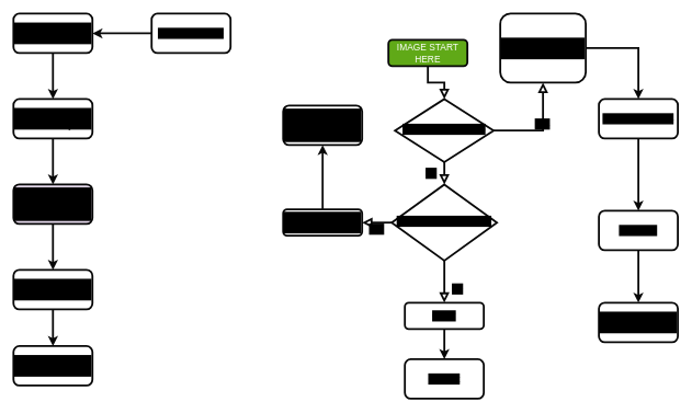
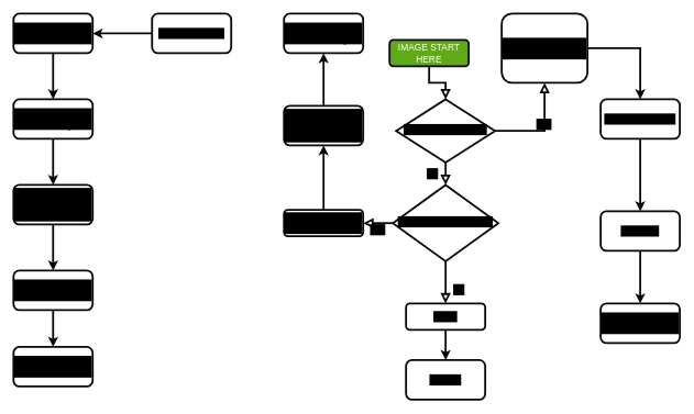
  <mxCell id="0" />
  <mxCell id="1" parent="0" />
  <mxCell id="2" value="" style="rounded=0;html=1;jettySize=auto;orthogonalLoop=1;fontSize=14;endArrow=block;endFill=0;endSize=8;strokeWidth=3;shadow=0;labelBackgroundColor=#000000;edgeStyle=orthogonalEdgeStyle;strokeColor=#080808;" parent="1" source="3" target="6" edge="1"><mxGeometry relative="1" as="geometry" /></mxCell>
  <mxCell id="3" value="IMAGE START HERE" style="rounded=1;whiteSpace=wrap;html=1;fontSize=14;glass=0;strokeWidth=3;shadow=0;fillColor=#60a917;fontColor=#ffffff;strokeColor=#080808;labelBackgroundColor=none;" parent="1" vertex="1"><mxGeometry x="590" y="60" width="120" height="40" as="geometry" /></mxCell>
  <mxCell id="4" value="No" style="rounded=0;html=1;jettySize=auto;orthogonalLoop=1;fontSize=14;endArrow=block;endFill=0;endSize=8;strokeWidth=3;shadow=0;labelBackgroundColor=#000000;edgeStyle=orthogonalEdgeStyle;strokeColor=#080808;" parent="1" source="6" target="11" edge="1"><mxGeometry y="20" relative="1" as="geometry"><mxPoint as="offset" /></mxGeometry></mxCell>
  <mxCell id="5" value="Yes" style="edgeStyle=orthogonalEdgeStyle;rounded=0;html=1;jettySize=auto;orthogonalLoop=1;fontSize=14;endArrow=block;endFill=0;endSize=8;strokeWidth=3;shadow=0;labelBackgroundColor=#000000;strokeColor=#080808;" parent="1" source="6" target="8" edge="1"><mxGeometry y="10" relative="1" as="geometry"><mxPoint as="offset" /></mxGeometry></mxCell>
  <mxCell id="6" value="Human in the Image" style="rhombus;whiteSpace=wrap;html=1;shadow=0;fontFamily=Helvetica;fontSize=14;align=center;strokeWidth=3;spacing=6;spacingTop=-4;strokeColor=#080808;labelBackgroundColor=#000000;" parent="1" vertex="1"><mxGeometry x="600" y="150" width="150" height="96" as="geometry" /></mxCell>
  <mxCell id="7" value="" style="edgeStyle=orthogonalEdgeStyle;rounded=0;orthogonalLoop=1;jettySize=auto;html=1;fontSize=14;strokeWidth=3;strokeColor=#080808;labelBackgroundColor=#000000;" edge="1" parent="1" source="8" target="17"><mxGeometry relative="1" as="geometry" /></mxCell>
  <mxCell id="8" value="Context of the People" style="rounded=1;whiteSpace=wrap;html=1;fontSize=14;glass=0;strokeWidth=3;shadow=0;fontStyle=1;strokeColor=#080808;labelBackgroundColor=#000000;" parent="1" vertex="1"><mxGeometry x="760" y="20" width="130" height="105" as="geometry" /></mxCell>
  <mxCell id="9" value="No" style="rounded=0;html=1;jettySize=auto;orthogonalLoop=1;fontSize=14;endArrow=block;endFill=0;endSize=8;strokeWidth=3;shadow=0;labelBackgroundColor=#000000;edgeStyle=orthogonalEdgeStyle;strokeColor=#080808;" parent="1" source="11" target="13" edge="1"><mxGeometry x="0.333" y="20" relative="1" as="geometry"><mxPoint as="offset" /></mxGeometry></mxCell>
  <mxCell id="10" value="Yes" style="edgeStyle=orthogonalEdgeStyle;rounded=0;html=1;jettySize=auto;orthogonalLoop=1;fontSize=14;endArrow=block;endFill=0;endSize=8;strokeWidth=3;shadow=0;labelBackgroundColor=#000000;strokeColor=#080808;" parent="1" source="11" target="15" edge="1"><mxGeometry y="10" relative="1" as="geometry"><mxPoint as="offset" /></mxGeometry></mxCell>
  <mxCell id="11" value="Structures in the Image" style="rhombus;whiteSpace=wrap;html=1;shadow=0;fontFamily=Helvetica;fontSize=14;align=center;strokeWidth=3;spacing=6;spacingTop=-4;strokeColor=#080808;labelBackgroundColor=#000000;" parent="1" vertex="1"><mxGeometry x="595" y="280" width="160" height="116" as="geometry" /></mxCell>
  <mxCell id="12" value="" style="edgeStyle=orthogonalEdgeStyle;rounded=0;orthogonalLoop=1;jettySize=auto;html=1;fontSize=14;strokeWidth=3;strokeColor=#080808;labelBackgroundColor=#000000;" edge="1" parent="1" source="13" target="35"><mxGeometry relative="1" as="geometry" /></mxCell>
  <mxCell id="13" value="Other" style="rounded=1;whiteSpace=wrap;html=1;fontSize=14;glass=0;strokeWidth=3;shadow=0;strokeColor=#080808;labelBackgroundColor=#000000;" parent="1" vertex="1"><mxGeometry x="615" y="460" width="120" height="40" as="geometry" /></mxCell>
  <mxCell id="14" value="" style="edgeStyle=orthogonalEdgeStyle;rounded=0;orthogonalLoop=1;jettySize=auto;html=1;fontSize=14;strokeWidth=3;strokeColor=#080808;labelBackgroundColor=#000000;" edge="1" parent="1" source="15" target="22"><mxGeometry relative="1" as="geometry" /></mxCell>
  <mxCell id="15" value="Context of the Objects" style="rounded=1;whiteSpace=wrap;html=1;fontSize=14;glass=0;strokeWidth=3;shadow=0;fontStyle=1;strokeColor=#080808;labelBackgroundColor=#000000;" parent="1" vertex="1"><mxGeometry x="430" y="318" width="120" height="40" as="geometry" /></mxCell>
  <mxCell id="16" value="" style="edgeStyle=orthogonalEdgeStyle;rounded=0;orthogonalLoop=1;jettySize=auto;html=1;fontSize=14;strokeWidth=3;strokeColor=#080808;labelBackgroundColor=#000000;" edge="1" parent="1" source="17" target="19"><mxGeometry relative="1" as="geometry" /></mxCell>
  <mxCell id="17" value="Hands and Limbs" style="whiteSpace=wrap;html=1;rounded=1;glass=0;strokeWidth=3;shadow=0;fontSize=14;strokeColor=#080808;labelBackgroundColor=#000000;" vertex="1" parent="1"><mxGeometry x="910" y="150" width="120" height="60" as="geometry" /></mxCell>
  <mxCell id="18" value="" style="edgeStyle=orthogonalEdgeStyle;rounded=0;orthogonalLoop=1;jettySize=auto;html=1;fontSize=14;strokeWidth=3;strokeColor=#080808;labelBackgroundColor=#000000;" edge="1" parent="1" source="19" target="20"><mxGeometry relative="1" as="geometry" /></mxCell>
  <mxCell id="19" value="Shadows" style="whiteSpace=wrap;html=1;rounded=1;glass=0;strokeWidth=3;shadow=0;fontSize=14;strokeColor=#080808;labelBackgroundColor=#000000;" vertex="1" parent="1"><mxGeometry x="910" y="320" width="120" height="60" as="geometry" /></mxCell>
  <mxCell id="20" value="Clothes and Accessories" style="whiteSpace=wrap;html=1;rounded=1;glass=0;strokeWidth=3;shadow=0;fontSize=14;strokeColor=#080808;labelBackgroundColor=#000000;" vertex="1" parent="1"><mxGeometry x="910" y="460" width="120" height="60" as="geometry" /></mxCell>
+ <mxCell id="21" value="" style="edgeStyle=orthogonalEdgeStyle;rounded=0;orthogonalLoop=1;jettySize=auto;html=1;fontSize=14;strokeWidth=3;strokeColor=#080808;labelBackgroundColor=#000000;" edge="1" parent="1" source="22" target="23"><mxGeometry relative="1" as="geometry" /></mxCell>
  <mxCell id="22" value="Context of the Structures and Situation" style="whiteSpace=wrap;html=1;rounded=1;glass=0;strokeWidth=3;shadow=0;fontSize=14;strokeColor=#080808;labelBackgroundColor=#000000;" vertex="1" parent="1"><mxGeometry x="430" y="160" width="120" height="60" as="geometry" /></mxCell>
+ <mxCell id="23" value="&lt;div style=&quot;font-size: 14px;&quot;&gt;Structural Consistency&lt;/div&gt;" style="whiteSpace=wrap;html=1;rounded=1;glass=0;strokeWidth=3;shadow=0;fontSize=14;strokeColor=#080808;labelBackgroundColor=#000000;" vertex="1" parent="1"><mxGeometry x="430" y="20" width="120" height="60" as="geometry" /></mxCell>
  <mxCell id="24" value="" style="edgeStyle=orthogonalEdgeStyle;rounded=0;orthogonalLoop=1;jettySize=auto;html=1;fontSize=14;strokeWidth=3;strokeColor=#080808;labelBackgroundColor=#000000;" edge="1" parent="1" source="25" target="27"><mxGeometry relative="1" as="geometry" /></mxCell>
  <mxCell id="25" value="&lt;div style=&quot;font-size: 14px;&quot;&gt;Material Texture&lt;/div&gt;" style="whiteSpace=wrap;html=1;rounded=1;glass=0;strokeWidth=3;shadow=0;fontSize=14;strokeColor=#080808;labelBackgroundColor=#000000;" vertex="1" parent="1"><mxGeometry x="230" y="20" width="120" height="60" as="geometry" /></mxCell>
  <mxCell id="26" value="" style="edgeStyle=orthogonalEdgeStyle;rounded=0;orthogonalLoop=1;jettySize=auto;html=1;fontSize=14;strokeWidth=3;strokeColor=#080808;labelBackgroundColor=#000000;" edge="1" parent="1" source="27" target="29"><mxGeometry relative="1" as="geometry" /></mxCell>
  <mxCell id="27" value="&lt;div style=&quot;font-size: 14px;&quot;&gt;Lighting and Shadows&lt;/div&gt;" style="whiteSpace=wrap;html=1;rounded=1;glass=0;strokeWidth=3;shadow=0;fontSize=14;strokeColor=#080808;labelBackgroundColor=#000000;" vertex="1" parent="1"><mxGeometry x="20" y="20" width="120" height="60" as="geometry" /></mxCell>
  <mxCell id="28" value="" style="edgeStyle=orthogonalEdgeStyle;rounded=0;orthogonalLoop=1;jettySize=auto;html=1;fontSize=14;strokeWidth=3;strokeColor=#080808;labelBackgroundColor=#000000;" edge="1" parent="1" source="29" target="31"><mxGeometry relative="1" as="geometry" /></mxCell>
  <mxCell id="29" value="&lt;div style=&quot;font-size: 14px;&quot;&gt;Perspective and Geometry&lt;/div&gt;" style="whiteSpace=wrap;html=1;rounded=1;glass=0;strokeWidth=3;shadow=0;fontSize=14;strokeColor=#080808;labelBackgroundColor=#000000;" vertex="1" parent="1"><mxGeometry x="20" y="150" width="120" height="60" as="geometry" /></mxCell>
  <mxCell id="30" value="" style="edgeStyle=orthogonalEdgeStyle;rounded=0;orthogonalLoop=1;jettySize=auto;html=1;fontSize=14;strokeWidth=3;strokeColor=#080808;labelBackgroundColor=#000000;" edge="1" parent="1" source="31" target="33"><mxGeometry relative="1" as="geometry" /></mxCell>
- <mxCell id="31" value="&lt;div style=&quot;font-size: 14px;&quot;&gt;Repeating or Missing Elements&lt;/div&gt;&lt;div style=&quot;font-size: 14px;&quot;&gt;&lt;br style=&quot;font-size: 14px;&quot;&gt;&lt;/div&gt;" style="whiteSpace=wrap;html=1;rounded=1;glass=0;strokeWidth=3;shadow=0;fontSize=14;strokeColor=#080808;labelBackgroundColor=#000000;fillColor=#e1d5e7;" vertex="1" parent="1"><mxGeometry x="20" y="280" width="120" height="60" as="geometry" /></mxCell>
+ <mxCell id="31" value="&lt;div style=&quot;font-size: 14px;&quot;&gt;Repeating or Missing Elements&lt;/div&gt;&lt;div style=&quot;font-size: 14px;&quot;&gt;&lt;br style=&quot;font-size: 14px;&quot;&gt;&lt;/div&gt;" style="whiteSpace=wrap;html=1;rounded=1;glass=0;strokeWidth=3;shadow=0;fontSize=14;strokeColor=#080808;labelBackgroundColor=#000000;" vertex="1" parent="1"><mxGeometry x="20" y="280" width="120" height="60" as="geometry" /></mxCell>
  <mxCell id="32" value="" style="edgeStyle=orthogonalEdgeStyle;rounded=0;orthogonalLoop=1;jettySize=auto;html=1;fontSize=14;strokeWidth=3;strokeColor=#080808;labelBackgroundColor=#000000;" edge="1" parent="1" source="33" target="34"><mxGeometry relative="1" as="geometry" /></mxCell>
  <mxCell id="33" value="Nonsensical Object Placement" style="whiteSpace=wrap;html=1;rounded=1;glass=0;strokeWidth=3;shadow=0;fontSize=14;strokeColor=#080808;labelBackgroundColor=#000000;" vertex="1" parent="1"><mxGeometry x="20" y="410" width="120" height="60" as="geometry" /></mxCell>
  <mxCell id="34" value="&lt;div style=&quot;font-size: 14px;&quot;&gt;Anomalies in Common Patterns&lt;/div&gt;" style="whiteSpace=wrap;html=1;rounded=1;glass=0;strokeWidth=3;shadow=0;fontSize=14;strokeColor=#080808;labelBackgroundColor=#000000;" vertex="1" parent="1"><mxGeometry x="20" y="526" width="120" height="60" as="geometry" /></mxCell>
  <mxCell id="35" value="Context" style="whiteSpace=wrap;html=1;rounded=1;glass=0;strokeWidth=3;shadow=0;fontSize=14;strokeColor=#080808;labelBackgroundColor=#000000;" vertex="1" parent="1"><mxGeometry x="615" y="546" width="120" height="60" as="geometry" /></mxCell>
